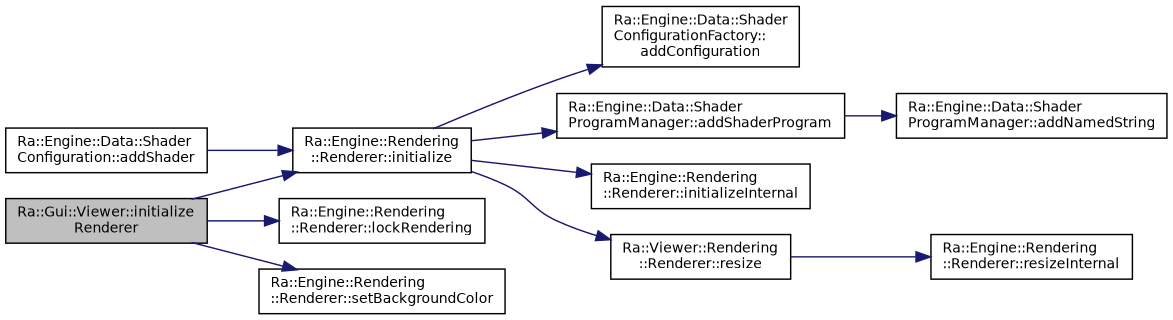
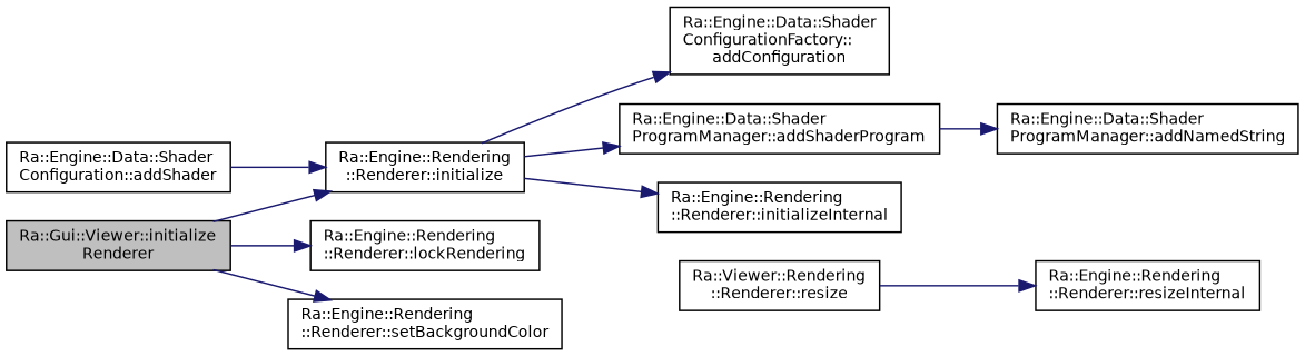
  digraph {
    rankdir=LR
    node [color=black fillcolor=white fontname=Helvetica fontsize=10 shape=record style=filled]
    edge [color=midnightblue fontname=Helvetica fontsize=10 labelfontname=Helvetica labelfontsize=10 style=solid]
    n1 [fillcolor=grey75 fontcolor=black height=0.2 label="Ra::Gui::Viewer::initialize\lRenderer" width=0.4]
    n2 [height=0.2 label="Ra::Engine::Rendering\l::Renderer::initialize" width=0.4]
    n3 [height=0.2 label="Ra::Engine::Rendering\l::Renderer::lockRendering" width=0.4]
    n4 [height=0.2 label="Ra::Engine::Rendering\l::Renderer::setBackgroundColor" width=0.4]
    n5 [height=0.2 label="Ra::Engine::Data::Shader\lConfigurationFactory::\laddConfiguration" width=0.4]
    n6 [height=0.2 label="Ra::Engine::Data::Shader\lProgramManager::addShaderProgram" width=0.4]
    n7 [height=0.2 label="Ra::Engine::Rendering\l::Renderer::initializeInternal" width=0.4]
    n8 [height=0.2 label="Ra::Viewer::Rendering\l::Renderer::resize" width=0.4]
    n9 [height=0.2 label="Ra::Engine::Data::Shader\lConfiguration::addShader" width=0.4]
    n10 [height=0.2 label="Ra::Engine::Data::Shader\lProgramManager::addNamedString" width=0.4]
    n11 [height=0.2 label="Ra::Engine::Rendering\l::Renderer::resizeInternal" width=0.4]
    n1 -> n2
    n1 -> n3
    n1 -> n4
    n2 -> n5
    n2 -> n6
    n2 -> n7
-   n2 -> n8
    n6 -> n10
    n8 -> n11
    n9 -> n2
  }
